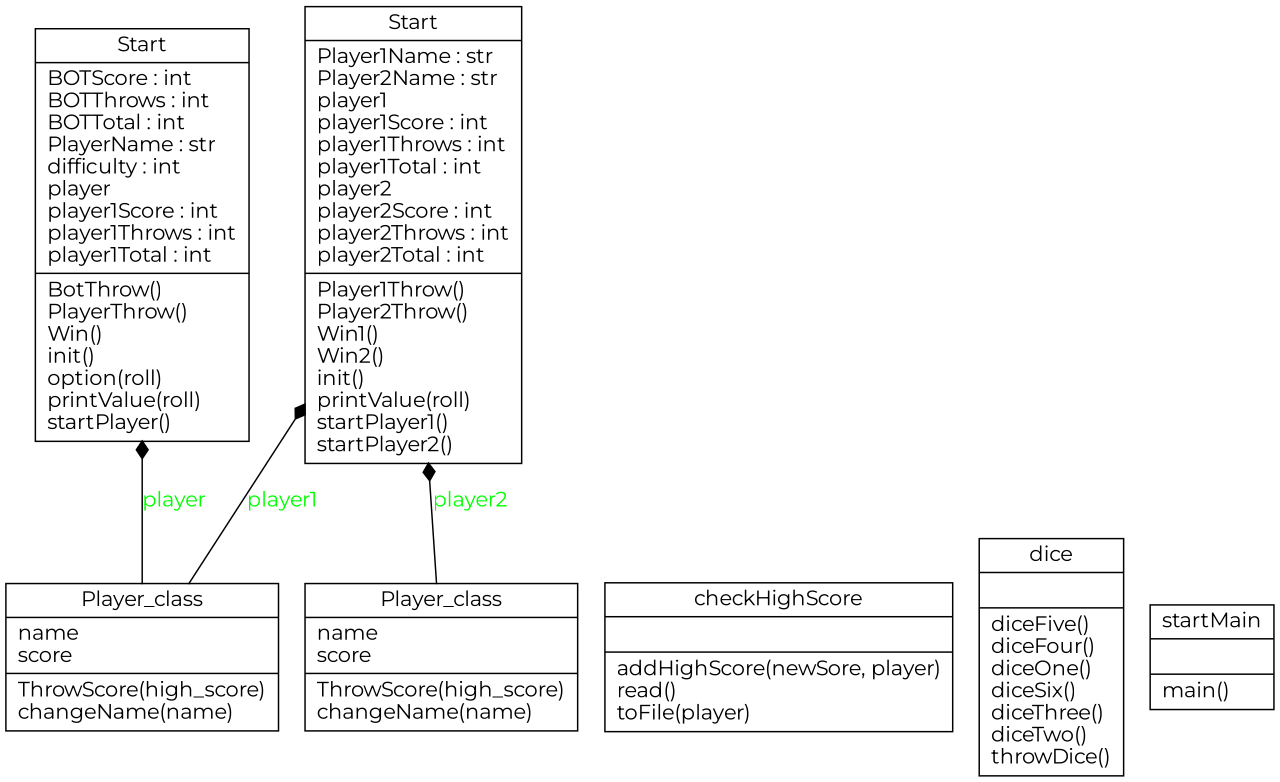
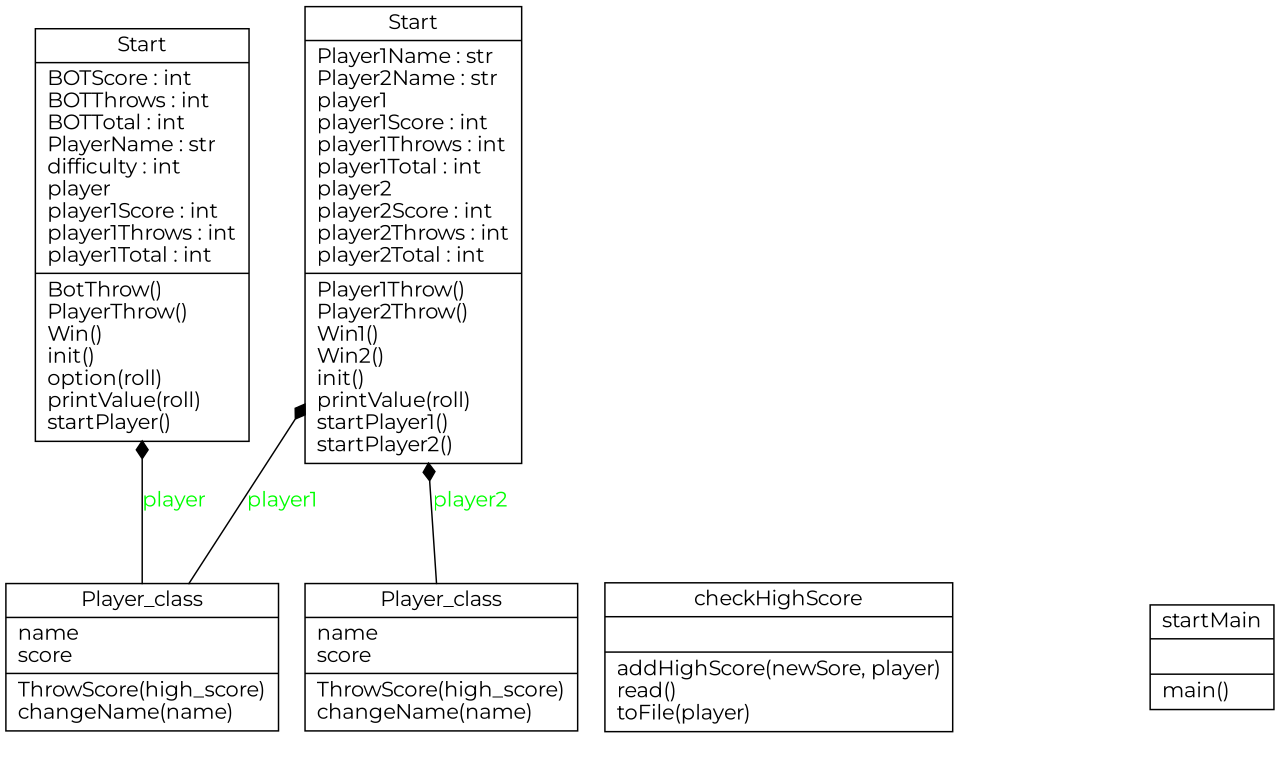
  digraph {
    rankdir=BT
    fontname=Montserrat
    node [color=black fontcolor=black shape=record style=solid fontname=Montserrat]
    edge [arrowhead=diamond arrowtail=none fontcolor=green style=solid fontname=Montserrat]
    n1 [label="{Player_class|name\lscore\l|ThrowScore(high_score)\lchangeName(name)\l}"]
    n2 [label="{Start|BOTScore : int\lBOTThrows : int\lBOTTotal : int\lPlayerName : str\ldifficulty : int\lplayer\lplayer1Score : int\lplayer1Throws : int\lplayer1Total : int\l|BotThrow()\lPlayerThrow()\lWin()\linit()\loption(roll)\lprintValue(roll)\lstartPlayer()\l}"]
    n3 [label="{Start|Player1Name : str\lPlayer2Name : str\lplayer1\lplayer1Score : int\lplayer1Throws : int\lplayer1Total : int\lplayer2\lplayer2Score : int\lplayer2Throws : int\lplayer2Total : int\l|Player1Throw()\lPlayer2Throw()\lWin1()\lWin2()\linit()\lprintValue(roll)\lstartPlayer1()\lstartPlayer2()\l}"]
    n4 [label="{Player_class|name\lscore\l|ThrowScore(high_score)\lchangeName(name)\l}"]
    n5 [label="{checkHighScore|\l|addHighScore(newSore, player)\lread()\ltoFile(player)\l}"]
-   n6 [label="{dice|\l|diceFive()\ldiceFour()\ldiceOne()\ldiceSix()\ldiceThree()\ldiceTwo()\lthrowDice()\l}"]
    n7 [label="{startMain|\l|main()\l}"]
    n1 -> n2 [label=player]
    n1 -> n3 [label=player1]
    n4 -> n3 [label=player2]
  }
